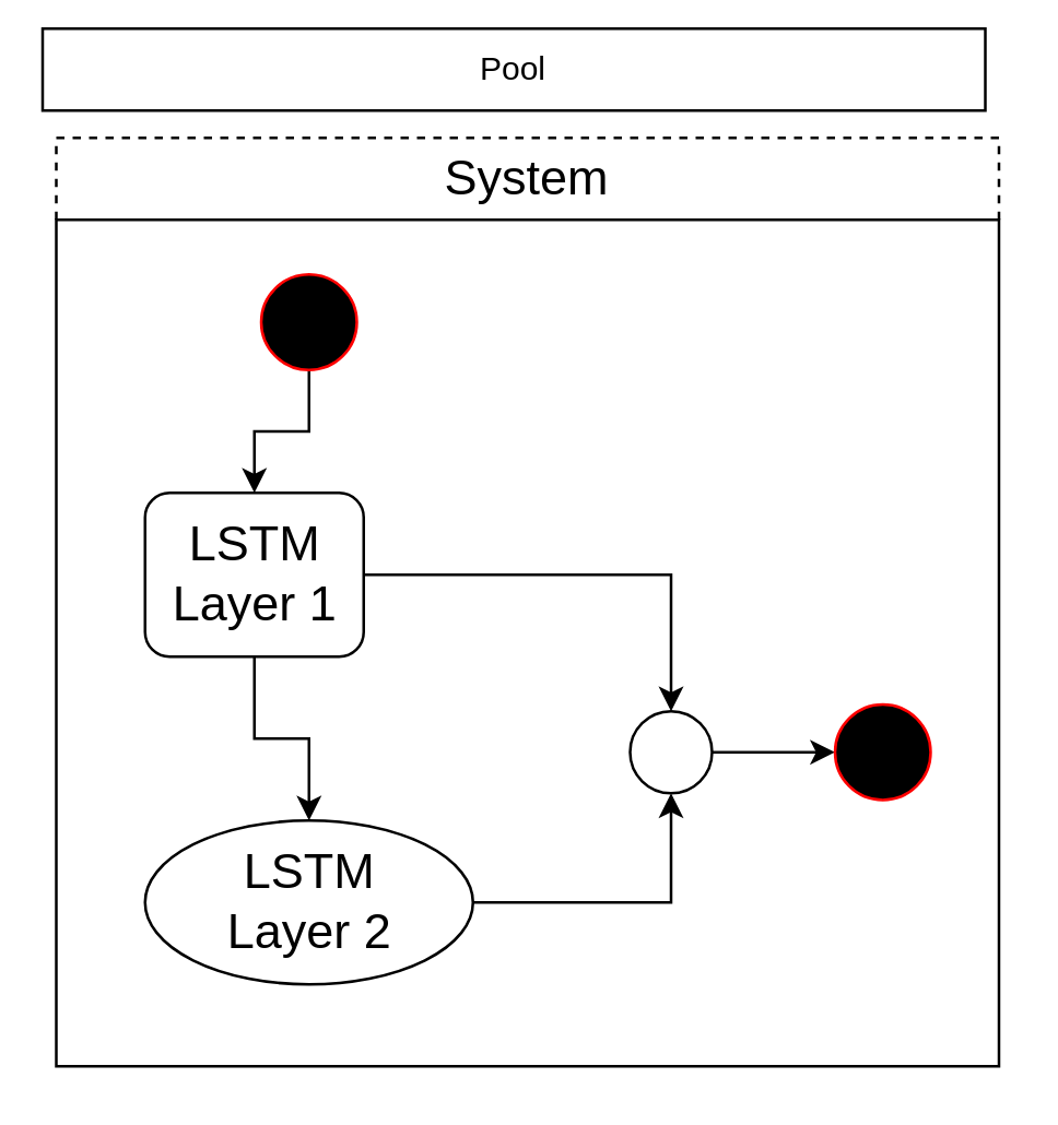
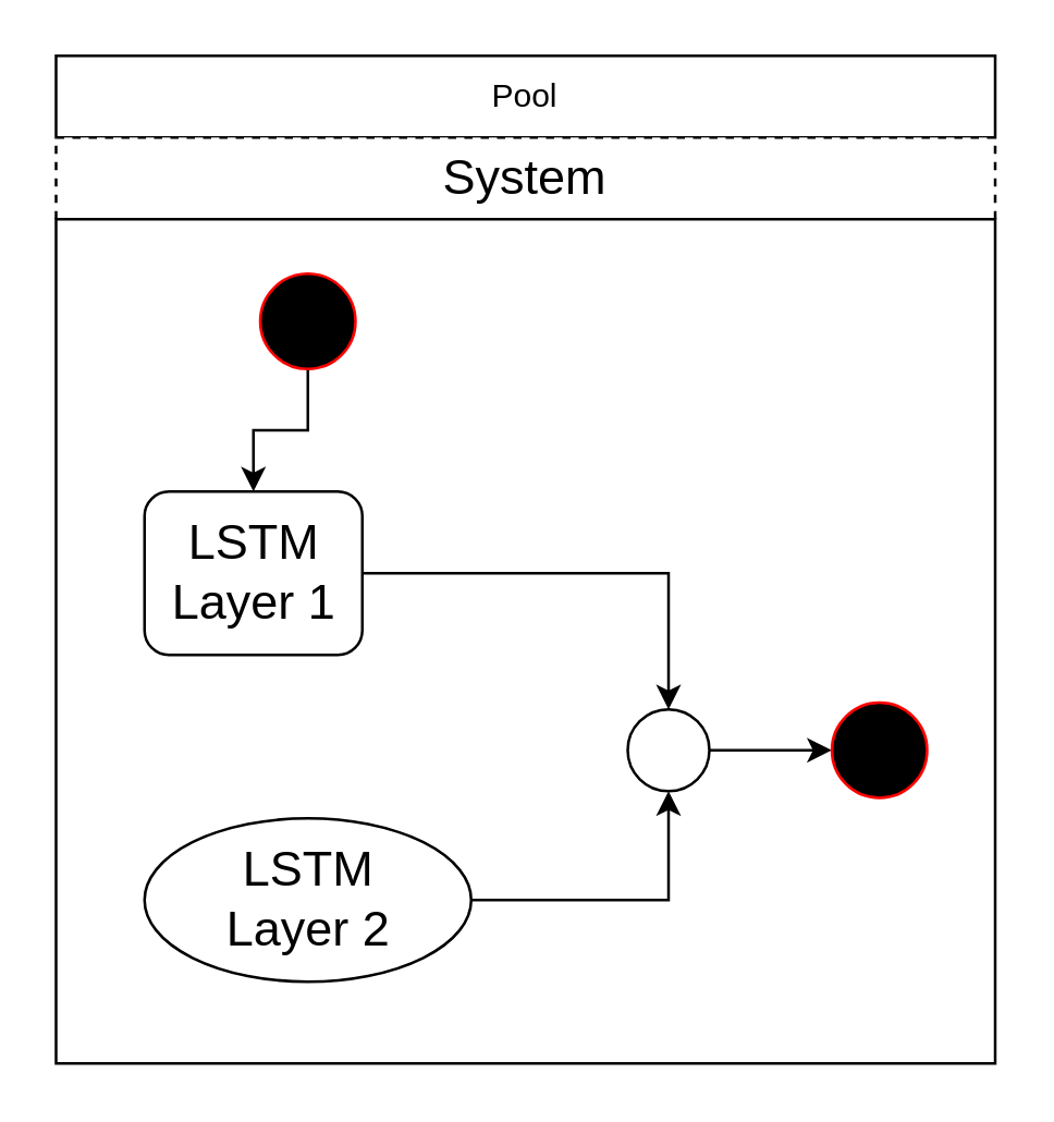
  <mxCell id="0" />
  <mxCell id="1" parent="0" />
- <mxCell id="2" value="Pool" style="rounded=0;whiteSpace=wrap;html=1;" vertex="1" parent="1"><mxGeometry x="15" y="10" width="345" height="30" as="geometry" /></mxCell>
+ <mxCell id="2" value="Pool" style="rounded=0;whiteSpace=wrap;html=1;" vertex="1" parent="1"><mxGeometry x="20" y="20" width="345" height="30" as="geometry" /></mxCell>
  <mxCell id="3" value="&lt;font style=&quot;font-size: 18px&quot;&gt;System&lt;/font&gt;" style="rounded=0;whiteSpace=wrap;html=1;dashed=1;" vertex="1" parent="1"><mxGeometry x="20" y="50" width="345" height="30" as="geometry" /></mxCell>
  <mxCell id="4" value="" style="rounded=0;whiteSpace=wrap;html=1;" vertex="1" parent="1"><mxGeometry x="20" y="80" width="345" height="310" as="geometry" /></mxCell>
  <mxCell id="5" style="edgeStyle=orthogonalEdgeStyle;rounded=0;orthogonalLoop=1;jettySize=auto;html=1;entryX=0.5;entryY=0;entryDx=0;entryDy=0;" edge="1" parent="1" source="6" target="9"><mxGeometry relative="1" as="geometry" /></mxCell>
  <mxCell id="6" value="" style="ellipse;whiteSpace=wrap;html=1;aspect=fixed;fillColor=#000000;strokeColor=#FF0000;" vertex="1" parent="1"><mxGeometry x="95" y="100" width="35" height="35" as="geometry" /></mxCell>
- <mxCell id="7" style="edgeStyle=orthogonalEdgeStyle;rounded=0;orthogonalLoop=1;jettySize=auto;html=1;entryX=0.5;entryY=0;entryDx=0;entryDy=0;" edge="1" parent="1" source="9" target="11"><mxGeometry relative="1" as="geometry" /></mxCell>
  <mxCell id="8" style="edgeStyle=orthogonalEdgeStyle;rounded=0;orthogonalLoop=1;jettySize=auto;html=1;entryX=0.5;entryY=0;entryDx=0;entryDy=0;" edge="1" parent="1" source="9" target="13"><mxGeometry relative="1" as="geometry" /></mxCell>
  <mxCell id="9" value="&lt;div&gt;&lt;font style=&quot;font-size: 18px&quot;&gt;LSTM&lt;/font&gt;&lt;/div&gt;&lt;div&gt;&lt;font style=&quot;font-size: 18px&quot;&gt; Layer 1&lt;/font&gt;&lt;/div&gt;" style="rounded=1;whiteSpace=wrap;html=1;strokeColor=#000000;fillColor=#FFFFFF;" vertex="1" parent="1"><mxGeometry x="52.5" y="180" width="80" height="60" as="geometry" /></mxCell>
  <mxCell id="10" style="edgeStyle=orthogonalEdgeStyle;rounded=0;orthogonalLoop=1;jettySize=auto;html=1;entryX=0.5;entryY=1;entryDx=0;entryDy=0;" edge="1" parent="1" source="11" target="13"><mxGeometry relative="1" as="geometry" /></mxCell>
  <mxCell id="11" value="&lt;div&gt;&lt;font style=&quot;font-size: 18px&quot;&gt;LSTM&lt;/font&gt;&lt;/div&gt;&lt;div&gt;&lt;font style=&quot;font-size: 18px&quot;&gt; Layer 2&lt;br&gt;&lt;/font&gt;&lt;/div&gt;" style="ellipse;whiteSpace=wrap;html=1;strokeColor=#000000;fillColor=#FFFFFF;" vertex="1" parent="1"><mxGeometry x="52.5" y="300" width="120" height="60" as="geometry" /></mxCell>
  <mxCell id="12" style="edgeStyle=orthogonalEdgeStyle;rounded=0;orthogonalLoop=1;jettySize=auto;html=1;entryX=0;entryY=0.5;entryDx=0;entryDy=0;" edge="1" parent="1" source="13" target="14"><mxGeometry relative="1" as="geometry" /></mxCell>
  <mxCell id="13" value="" style="ellipse;whiteSpace=wrap;html=1;aspect=fixed;strokeColor=#000000;fillColor=#FFFFFF;" vertex="1" parent="1"><mxGeometry x="230" y="260" width="30" height="30" as="geometry" /></mxCell>
  <mxCell id="14" value="" style="ellipse;whiteSpace=wrap;html=1;aspect=fixed;fillColor=#000000;strokeColor=#FF0000;" vertex="1" parent="1"><mxGeometry x="305" y="257.5" width="35" height="35" as="geometry" /></mxCell>
